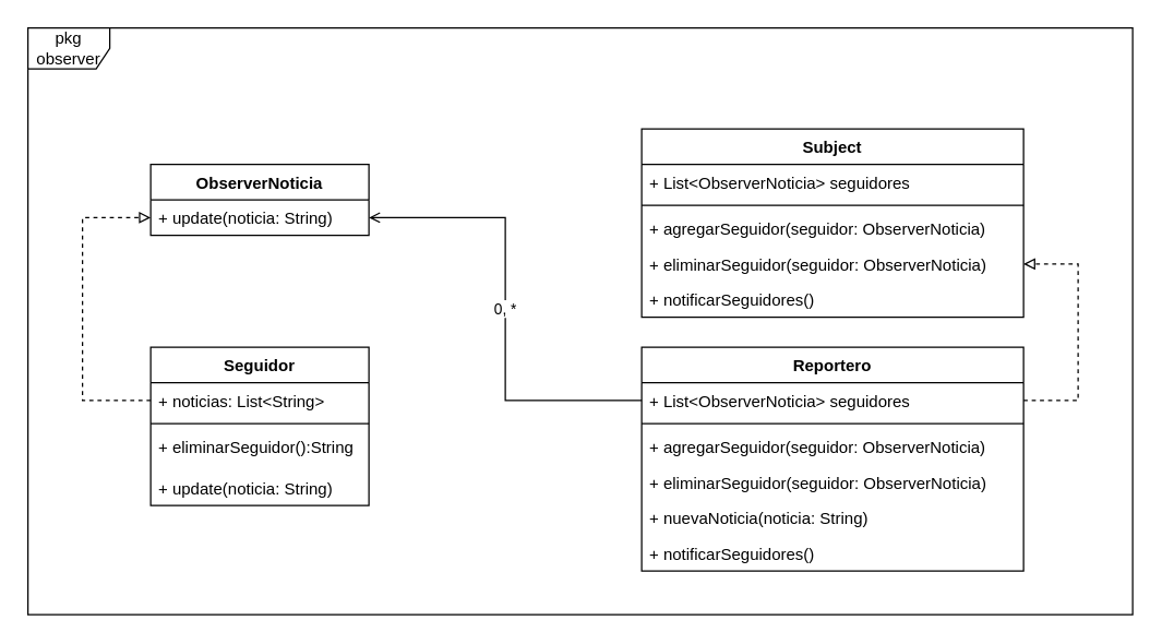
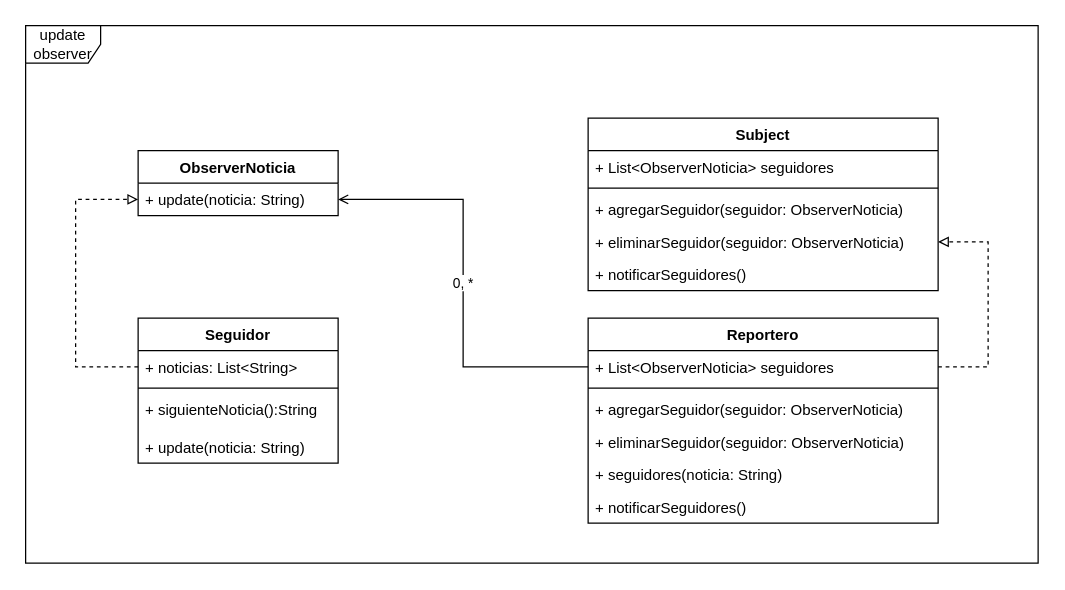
  <mxCell id="0" />
  <mxCell id="1" parent="0" />
- <mxCell id="2" value="pkg observer" style="shape=umlFrame;whiteSpace=wrap;html=1;" vertex="1" parent="1"><mxGeometry x="20" y="20" width="810" height="430" as="geometry" /></mxCell>
+ <mxCell id="2" value="update observer" style="shape=umlFrame;whiteSpace=wrap;html=1;" vertex="1" parent="1"><mxGeometry x="20" y="20" width="810" height="430" as="geometry" /></mxCell>
  <mxCell id="3" style="edgeStyle=orthogonalEdgeStyle;rounded=0;orthogonalLoop=1;jettySize=auto;html=1;exitX=0;exitY=0.5;exitDx=0;exitDy=0;entryX=0;entryY=0.5;entryDx=0;entryDy=0;dashed=1;startArrow=none;startFill=0;endArrow=block;endFill=0;" edge="1" parent="1" source="22" target="20"><mxGeometry relative="1" as="geometry"><Array as="points"><mxPoint x="60" y="293" /><mxPoint x="60" y="159" /></Array></mxGeometry></mxCell>
  <mxCell id="4" value="0, *" style="edgeStyle=orthogonalEdgeStyle;rounded=0;orthogonalLoop=1;jettySize=auto;html=1;exitX=0;exitY=0.5;exitDx=0;exitDy=0;entryX=1;entryY=0.5;entryDx=0;entryDy=0;startArrow=none;startFill=0;endArrow=open;endFill=0;" edge="1" parent="1" source="13" target="20"><mxGeometry relative="1" as="geometry" /></mxCell>
  <mxCell id="5" style="edgeStyle=orthogonalEdgeStyle;rounded=0;orthogonalLoop=1;jettySize=auto;html=1;exitX=1;exitY=0.5;exitDx=0;exitDy=0;entryX=1;entryY=0.5;entryDx=0;entryDy=0;dashed=1;startArrow=none;startFill=0;endArrow=block;endFill=0;" edge="1" parent="1" source="13" target="10"><mxGeometry relative="1" as="geometry"><Array as="points"><mxPoint x="790" y="293" /><mxPoint x="790" y="193" /></Array></mxGeometry></mxCell>
  <mxCell id="6" value="Subject" style="swimlane;fontStyle=1;align=center;verticalAlign=top;childLayout=stackLayout;horizontal=1;startSize=26;horizontalStack=0;resizeParent=1;resizeParentMax=0;resizeLast=0;collapsible=1;marginBottom=0;" vertex="1" parent="1"><mxGeometry x="470" y="94" width="280" height="138" as="geometry" /></mxCell>
  <mxCell id="7" value="+ List&lt;ObserverNoticia&gt; seguidores" style="text;strokeColor=none;fillColor=none;align=left;verticalAlign=top;spacingLeft=4;spacingRight=4;overflow=hidden;rotatable=0;points=[[0,0.5],[1,0.5]];portConstraint=eastwest;" vertex="1" parent="6"><mxGeometry y="26" width="280" height="26" as="geometry" /></mxCell>
  <mxCell id="8" value="" style="line;strokeWidth=1;fillColor=none;align=left;verticalAlign=middle;spacingTop=-1;spacingLeft=3;spacingRight=3;rotatable=0;labelPosition=right;points=[];portConstraint=eastwest;" vertex="1" parent="6"><mxGeometry y="52" width="280" height="8" as="geometry" /></mxCell>
  <mxCell id="9" value="+ agregarSeguidor(seguidor: ObserverNoticia)" style="text;strokeColor=none;fillColor=none;align=left;verticalAlign=top;spacingLeft=4;spacingRight=4;overflow=hidden;rotatable=0;points=[[0,0.5],[1,0.5]];portConstraint=eastwest;" vertex="1" parent="6"><mxGeometry y="60" width="280" height="26" as="geometry" /></mxCell>
  <mxCell id="10" value="+ eliminarSeguidor(seguidor: ObserverNoticia)" style="text;strokeColor=none;fillColor=none;align=left;verticalAlign=top;spacingLeft=4;spacingRight=4;overflow=hidden;rotatable=0;points=[[0,0.5],[1,0.5]];portConstraint=eastwest;" vertex="1" parent="6"><mxGeometry y="86" width="280" height="26" as="geometry" /></mxCell>
  <mxCell id="11" value="+ notificarSeguidores()" style="text;strokeColor=none;fillColor=none;align=left;verticalAlign=top;spacingLeft=4;spacingRight=4;overflow=hidden;rotatable=0;points=[[0,0.5],[1,0.5]];portConstraint=eastwest;" vertex="1" parent="6"><mxGeometry y="112" width="280" height="26" as="geometry" /></mxCell>
  <mxCell id="12" value="Reportero" style="swimlane;fontStyle=1;align=center;verticalAlign=top;childLayout=stackLayout;horizontal=1;startSize=26;horizontalStack=0;resizeParent=1;resizeParentMax=0;resizeLast=0;collapsible=1;marginBottom=0;" vertex="1" parent="1"><mxGeometry x="470" y="254" width="280" height="164" as="geometry" /></mxCell>
  <mxCell id="13" value="+ List&lt;ObserverNoticia&gt; seguidores" style="text;strokeColor=none;fillColor=none;align=left;verticalAlign=top;spacingLeft=4;spacingRight=4;overflow=hidden;rotatable=0;points=[[0,0.5],[1,0.5]];portConstraint=eastwest;" vertex="1" parent="12"><mxGeometry y="26" width="280" height="26" as="geometry" /></mxCell>
  <mxCell id="14" value="" style="line;strokeWidth=1;fillColor=none;align=left;verticalAlign=middle;spacingTop=-1;spacingLeft=3;spacingRight=3;rotatable=0;labelPosition=right;points=[];portConstraint=eastwest;" vertex="1" parent="12"><mxGeometry y="52" width="280" height="8" as="geometry" /></mxCell>
  <mxCell id="15" value="+ agregarSeguidor(seguidor: ObserverNoticia)" style="text;strokeColor=none;fillColor=none;align=left;verticalAlign=top;spacingLeft=4;spacingRight=4;overflow=hidden;rotatable=0;points=[[0,0.5],[1,0.5]];portConstraint=eastwest;" vertex="1" parent="12"><mxGeometry y="60" width="280" height="26" as="geometry" /></mxCell>
  <mxCell id="16" value="+ eliminarSeguidor(seguidor: ObserverNoticia)" style="text;strokeColor=none;fillColor=none;align=left;verticalAlign=top;spacingLeft=4;spacingRight=4;overflow=hidden;rotatable=0;points=[[0,0.5],[1,0.5]];portConstraint=eastwest;" vertex="1" parent="12"><mxGeometry y="86" width="280" height="26" as="geometry" /></mxCell>
- <mxCell id="17" value="+ nuevaNoticia(noticia: String)" style="text;strokeColor=none;fillColor=none;align=left;verticalAlign=top;spacingLeft=4;spacingRight=4;overflow=hidden;rotatable=0;points=[[0,0.5],[1,0.5]];portConstraint=eastwest;" vertex="1" parent="12"><mxGeometry y="112" width="280" height="26" as="geometry" /></mxCell>
+ <mxCell id="17" value="+ seguidores(noticia: String)" style="text;strokeColor=none;fillColor=none;align=left;verticalAlign=top;spacingLeft=4;spacingRight=4;overflow=hidden;rotatable=0;points=[[0,0.5],[1,0.5]];portConstraint=eastwest;" vertex="1" parent="12"><mxGeometry y="112" width="280" height="26" as="geometry" /></mxCell>
  <mxCell id="18" value="+ notificarSeguidores()" style="text;strokeColor=none;fillColor=none;align=left;verticalAlign=top;spacingLeft=4;spacingRight=4;overflow=hidden;rotatable=0;points=[[0,0.5],[1,0.5]];portConstraint=eastwest;" vertex="1" parent="12"><mxGeometry y="138" width="280" height="26" as="geometry" /></mxCell>
  <mxCell id="19" value="ObserverNoticia" style="swimlane;fontStyle=1;align=center;verticalAlign=top;childLayout=stackLayout;horizontal=1;startSize=26;horizontalStack=0;resizeParent=1;resizeParentMax=0;resizeLast=0;collapsible=1;marginBottom=0;" vertex="1" parent="1"><mxGeometry x="110" y="120" width="160" height="52" as="geometry" /></mxCell>
  <mxCell id="20" value="+ update(noticia: String)" style="text;strokeColor=none;fillColor=none;align=left;verticalAlign=top;spacingLeft=4;spacingRight=4;overflow=hidden;rotatable=0;points=[[0,0.5],[1,0.5]];portConstraint=eastwest;" vertex="1" parent="19"><mxGeometry y="26" width="160" height="26" as="geometry" /></mxCell>
  <mxCell id="21" value="Seguidor" style="swimlane;fontStyle=1;align=center;verticalAlign=top;childLayout=stackLayout;horizontal=1;startSize=26;horizontalStack=0;resizeParent=1;resizeParentMax=0;resizeLast=0;collapsible=1;marginBottom=0;" vertex="1" parent="1"><mxGeometry x="110" y="254" width="160" height="116" as="geometry" /></mxCell>
  <mxCell id="22" value="+ noticias: List&lt;String&gt;" style="text;strokeColor=none;fillColor=none;align=left;verticalAlign=top;spacingLeft=4;spacingRight=4;overflow=hidden;rotatable=0;points=[[0,0.5],[1,0.5]];portConstraint=eastwest;" vertex="1" parent="21"><mxGeometry y="26" width="160" height="26" as="geometry" /></mxCell>
  <mxCell id="23" value="" style="line;strokeWidth=1;fillColor=none;align=left;verticalAlign=middle;spacingTop=-1;spacingLeft=3;spacingRight=3;rotatable=0;labelPosition=right;points=[];portConstraint=eastwest;" vertex="1" parent="21"><mxGeometry y="52" width="160" height="8" as="geometry" /></mxCell>
- <mxCell id="24" value="+ eliminarSeguidor():String" style="text;strokeColor=none;fillColor=none;align=left;verticalAlign=top;spacingLeft=4;spacingRight=4;overflow=hidden;rotatable=0;points=[[0,0.5],[1,0.5]];portConstraint=eastwest;" vertex="1" parent="21"><mxGeometry y="60" width="160" height="30" as="geometry" /></mxCell>
+ <mxCell id="24" value="+ siguienteNoticia():String" style="text;strokeColor=none;fillColor=none;align=left;verticalAlign=top;spacingLeft=4;spacingRight=4;overflow=hidden;rotatable=0;points=[[0,0.5],[1,0.5]];portConstraint=eastwest;" vertex="1" parent="21"><mxGeometry y="60" width="160" height="30" as="geometry" /></mxCell>
  <mxCell id="25" value="+ update(noticia: String)" style="text;strokeColor=none;fillColor=none;align=left;verticalAlign=top;spacingLeft=4;spacingRight=4;overflow=hidden;rotatable=0;points=[[0,0.5],[1,0.5]];portConstraint=eastwest;" vertex="1" parent="21"><mxGeometry y="90" width="160" height="26" as="geometry" /></mxCell>
